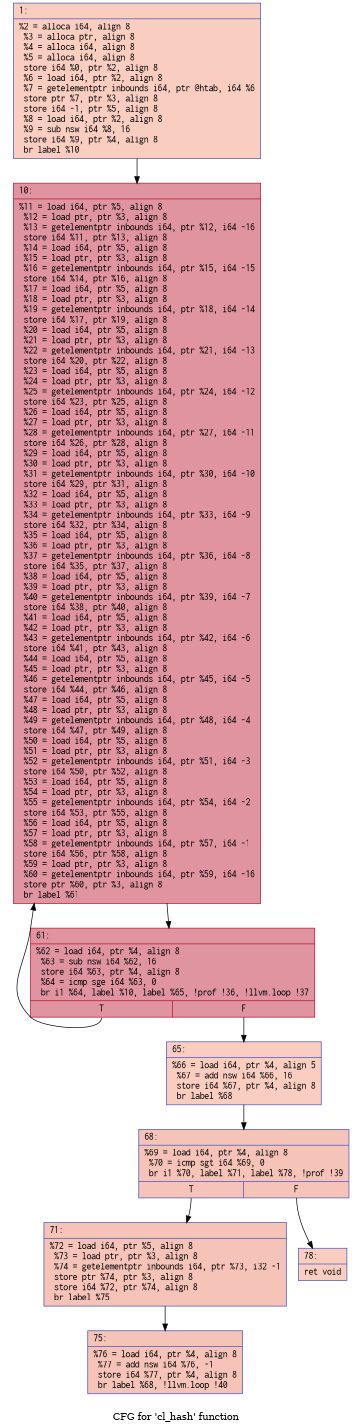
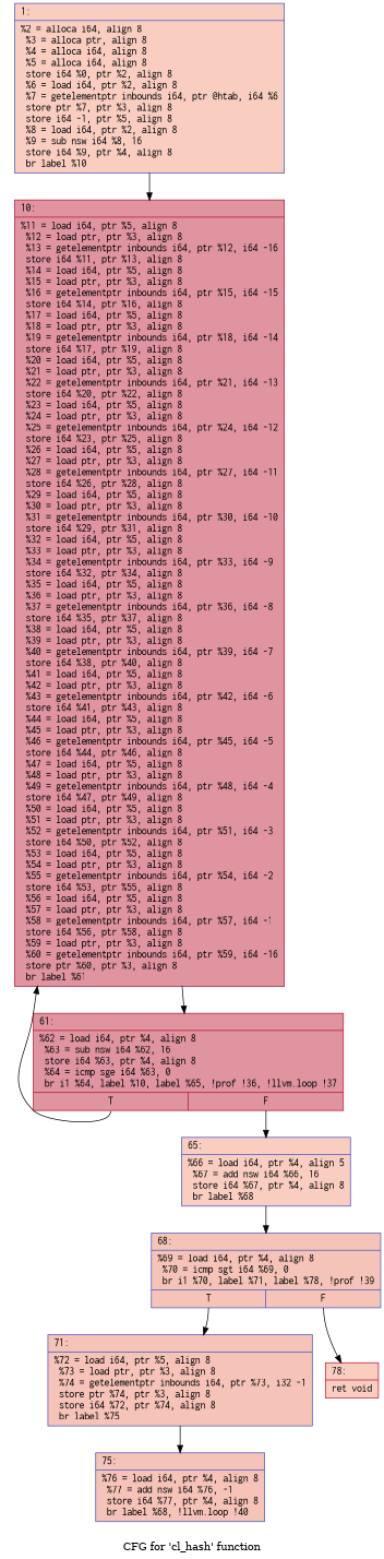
  digraph {
    label="CFG for 'cl_hash' function"
    node [color="#3d50c3ff" fillcolor="#f2907270" fontname=Courier shape=record style=filled]
    n1 [label="{1:\l|  %2 = alloca i64, align 8\l  %3 = alloca ptr, align 8\l  %4 = alloca i64, align 8\l  %5 = alloca i64, align 8\l  store i64 %0, ptr %2, align 8\l  %6 = load i64, ptr %2, align 8\l  %7 = getelementptr inbounds i64, ptr @htab, i64 %6\l  store ptr %7, ptr %3, align 8\l  store i64 -1, ptr %5, align 8\l  %8 = load i64, ptr %2, align 8\l  %9 = sub nsw i64 %8, 16\l  store i64 %9, ptr %4, align 8\l  br label %10\l}"]
    n2 [color="#b70d28ff" fillcolor="#b70d2870" label="{10:\l|  %11 = load i64, ptr %5, align 8\l  %12 = load ptr, ptr %3, align 8\l  %13 = getelementptr inbounds i64, ptr %12, i64 -16\l  store i64 %11, ptr %13, align 8\l  %14 = load i64, ptr %5, align 8\l  %15 = load ptr, ptr %3, align 8\l  %16 = getelementptr inbounds i64, ptr %15, i64 -15\l  store i64 %14, ptr %16, align 8\l  %17 = load i64, ptr %5, align 8\l  %18 = load ptr, ptr %3, align 8\l  %19 = getelementptr inbounds i64, ptr %18, i64 -14\l  store i64 %17, ptr %19, align 8\l  %20 = load i64, ptr %5, align 8\l  %21 = load ptr, ptr %3, align 8\l  %22 = getelementptr inbounds i64, ptr %21, i64 -13\l  store i64 %20, ptr %22, align 8\l  %23 = load i64, ptr %5, align 8\l  %24 = load ptr, ptr %3, align 8\l  %25 = getelementptr inbounds i64, ptr %24, i64 -12\l  store i64 %23, ptr %25, align 8\l  %26 = load i64, ptr %5, align 8\l  %27 = load ptr, ptr %3, align 8\l  %28 = getelementptr inbounds i64, ptr %27, i64 -11\l  store i64 %26, ptr %28, align 8\l  %29 = load i64, ptr %5, align 8\l  %30 = load ptr, ptr %3, align 8\l  %31 = getelementptr inbounds i64, ptr %30, i64 -10\l  store i64 %29, ptr %31, align 8\l  %32 = load i64, ptr %5, align 8\l  %33 = load ptr, ptr %3, align 8\l  %34 = getelementptr inbounds i64, ptr %33, i64 -9\l  store i64 %32, ptr %34, align 8\l  %35 = load i64, ptr %5, align 8\l  %36 = load ptr, ptr %3, align 8\l  %37 = getelementptr inbounds i64, ptr %36, i64 -8\l  store i64 %35, ptr %37, align 8\l  %38 = load i64, ptr %5, align 8\l  %39 = load ptr, ptr %3, align 8\l  %40 = getelementptr inbounds i64, ptr %39, i64 -7\l  store i64 %38, ptr %40, align 8\l  %41 = load i64, ptr %5, align 8\l  %42 = load ptr, ptr %3, align 8\l  %43 = getelementptr inbounds i64, ptr %42, i64 -6\l  store i64 %41, ptr %43, align 8\l  %44 = load i64, ptr %5, align 8\l  %45 = load ptr, ptr %3, align 8\l  %46 = getelementptr inbounds i64, ptr %45, i64 -5\l  store i64 %44, ptr %46, align 8\l  %47 = load i64, ptr %5, align 8\l  %48 = load ptr, ptr %3, align 8\l  %49 = getelementptr inbounds i64, ptr %48, i64 -4\l  store i64 %47, ptr %49, align 8\l  %50 = load i64, ptr %5, align 8\l  %51 = load ptr, ptr %3, align 8\l  %52 = getelementptr inbounds i64, ptr %51, i64 -3\l  store i64 %50, ptr %52, align 8\l  %53 = load i64, ptr %5, align 8\l  %54 = load ptr, ptr %3, align 8\l  %55 = getelementptr inbounds i64, ptr %54, i64 -2\l  store i64 %53, ptr %55, align 8\l  %56 = load i64, ptr %5, align 8\l  %57 = load ptr, ptr %3, align 8\l  %58 = getelementptr inbounds i64, ptr %57, i64 -1\l  store i64 %56, ptr %58, align 8\l  %59 = load ptr, ptr %3, align 8\l  %60 = getelementptr inbounds i64, ptr %59, i64 -16\l  store ptr %60, ptr %3, align 8\l  br label %61\l}"]
    n3 [color="#b70d28ff" fillcolor="#b70d2870" label="{61:\l|  %62 = load i64, ptr %4, align 8\l  %63 = sub nsw i64 %62, 16\l  store i64 %63, ptr %4, align 8\l  %64 = icmp sge i64 %63, 0\l  br i1 %64, label %10, label %65, !prof !36, !llvm.loop !37\l|{<s0>T|<s1>F}}"]
    n4 [label="{65:\l|  %66 = load i64, ptr %4, align 5\l  %67 = add nsw i64 %66, 16\l  store i64 %67, ptr %4, align 8\l  br label %68\l}"]
    n5 [fillcolor="#e8765c70" label="{68:\l|  %69 = load i64, ptr %4, align 8\l  %70 = icmp sgt i64 %69, 0\l  br i1 %70, label %71, label %78, !prof !39\l|{<s0>T|<s1>F}}"]
    n6 [fillcolor="#e8765c70" label="{71:\l|  %72 = load i64, ptr %5, align 8\l  %73 = load ptr, ptr %3, align 8\l  %74 = getelementptr inbounds i64, ptr %73, i32 -1\l  store ptr %74, ptr %3, align 8\l  store i64 %72, ptr %74, align 8\l  br label %75\l}"]
-   n7 [label="{78:\l|  ret void\l}"]
+   n7 [color="#b70d28ff" label="{78:\l|  ret void\l}"]
    n8 [fillcolor="#e8765c70" label="{75:\l|  %76 = load i64, ptr %4, align 8\l  %77 = add nsw i64 %76, -1\l  store i64 %77, ptr %4, align 8\l  br label %68, !llvm.loop !40\l}"]
    n1 -> n2
    n2 -> n3
    n3 -> n2 [tailport=s0]
    n3 -> n4 [tailport=s1]
    n4 -> n5
    n5 -> n6 [tailport=s0]
    n5 -> n7 [tailport=s1]
    n6 -> n8
  }
